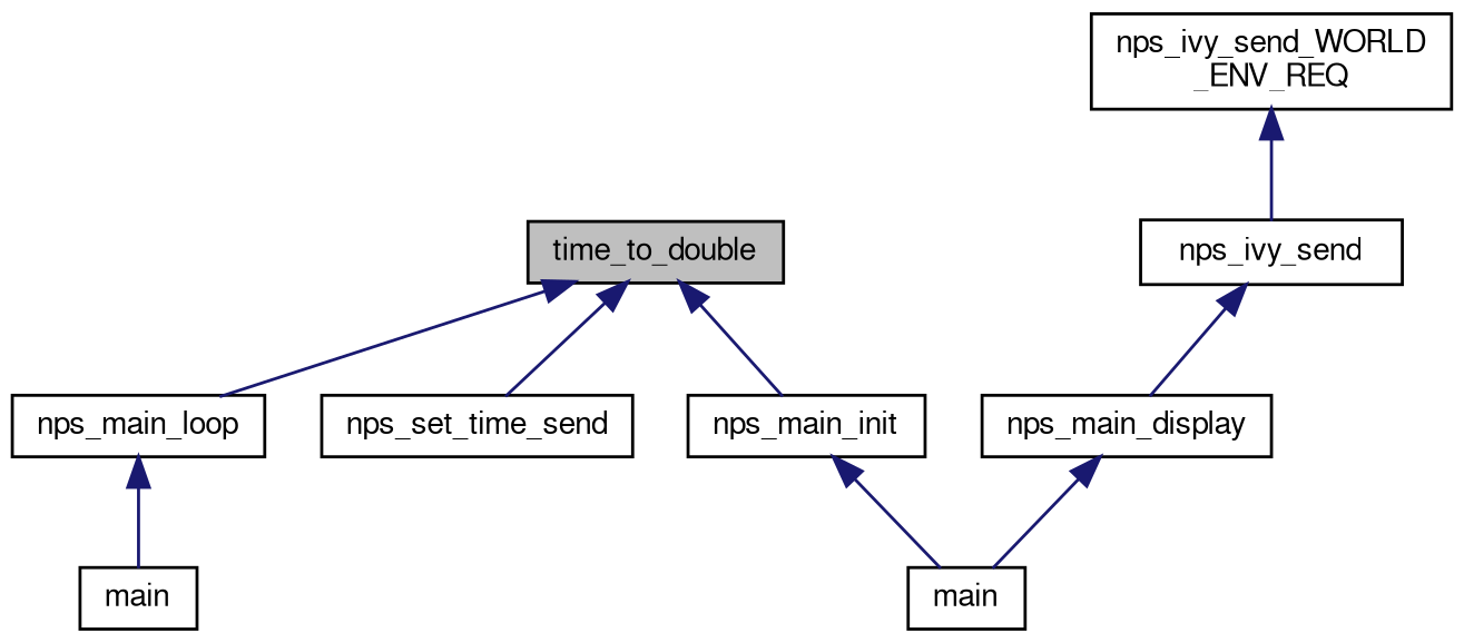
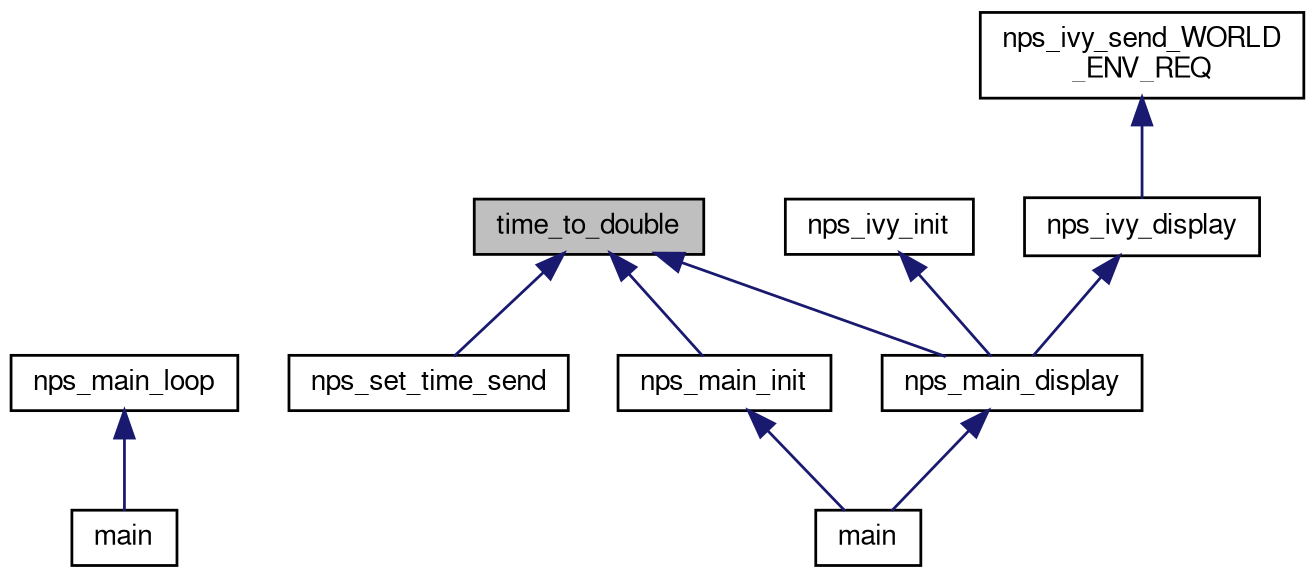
  digraph {
    rankdir=TB
    node [color=black fillcolor=white fontname=FreeSans fontsize=10 shape=record style=filled]
    edge [color=midnightblue dir=back fontname=FreeSans fontsize=10 labelfontname=FreeSans labelfontsize=10 style=solid]
    n1 [fillcolor=grey75 fontcolor=black height=0.2 label=time_to_double width=0.4]
    n2 [height=0.2 label=nps_main_init width=0.4]
    n3 [height=0.2 label=nps_main_loop width=0.4]
    n4 [height=0.2 label=nps_set_time_send width=0.4]
    n5 [height=0.2 label=main width=0.4]
    n6 [height=0.2 label=main width=0.4]
+   n7 [height=0.2 label=nps_ivy_init width=0.4]
    n8 [height=0.2 label=nps_main_display width=0.4]
    n9 [height=0.2 label="nps_ivy_send_WORLD\l_ENV_REQ" width=0.4]
-   n10 [height=0.2 label=nps_ivy_send width=0.4]
+   n10 [height=0.2 label=nps_ivy_display width=0.4]
    n1 -> n2
-   n1 -> n3
+   n1 -> n8
    n1 -> n4
    n2 -> n5
    n3 -> n6
+   n7 -> n8
    n8 -> n5
    n9 -> n10
    n10 -> n8
  }
